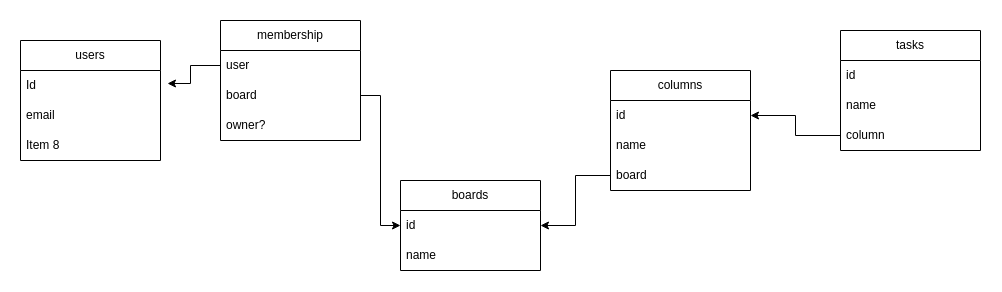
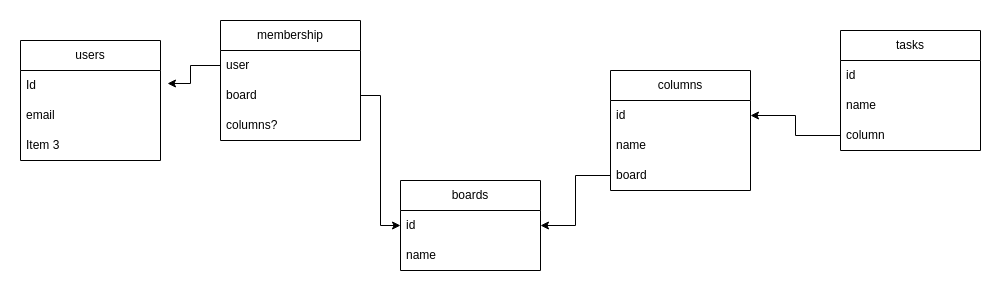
  <mxCell id="0" />
  <mxCell id="1" parent="0" />
  <mxCell id="2" value="boards" style="swimlane;fontStyle=0;childLayout=stackLayout;horizontal=1;startSize=30;horizontalStack=0;resizeParent=1;resizeParentMax=0;resizeLast=0;collapsible=1;marginBottom=0;whiteSpace=wrap;html=1;" parent="1" vertex="1"><mxGeometry x="400" y="180" width="140" height="90" as="geometry" /></mxCell>
  <mxCell id="3" value="id" style="text;strokeColor=none;fillColor=none;align=left;verticalAlign=middle;spacingLeft=4;spacingRight=4;overflow=hidden;points=[[0,0.5],[1,0.5]];portConstraint=eastwest;rotatable=0;whiteSpace=wrap;html=1;" parent="2" vertex="1"><mxGeometry y="30" width="140" height="30" as="geometry" /></mxCell>
  <mxCell id="4" value="name" style="text;strokeColor=none;fillColor=none;align=left;verticalAlign=middle;spacingLeft=4;spacingRight=4;overflow=hidden;points=[[0,0.5],[1,0.5]];portConstraint=eastwest;rotatable=0;whiteSpace=wrap;html=1;" parent="2" vertex="1"><mxGeometry y="60" width="140" height="30" as="geometry" /></mxCell>
  <mxCell id="5" value="users" style="swimlane;fontStyle=0;childLayout=stackLayout;horizontal=1;startSize=30;horizontalStack=0;resizeParent=1;resizeParentMax=0;resizeLast=0;collapsible=1;marginBottom=0;whiteSpace=wrap;html=1;" parent="1" vertex="1"><mxGeometry x="20" y="40" width="140" height="120" as="geometry" /></mxCell>
  <mxCell id="6" value="Id" style="text;strokeColor=none;fillColor=none;align=left;verticalAlign=middle;spacingLeft=4;spacingRight=4;overflow=hidden;points=[[0,0.5],[1,0.5]];portConstraint=eastwest;rotatable=0;whiteSpace=wrap;html=1;" parent="5" vertex="1"><mxGeometry y="30" width="140" height="30" as="geometry" /></mxCell>
  <mxCell id="7" value="email" style="text;strokeColor=none;fillColor=none;align=left;verticalAlign=middle;spacingLeft=4;spacingRight=4;overflow=hidden;points=[[0,0.5],[1,0.5]];portConstraint=eastwest;rotatable=0;whiteSpace=wrap;html=1;" parent="5" vertex="1"><mxGeometry y="60" width="140" height="30" as="geometry" /></mxCell>
- <mxCell id="8" value="Item 8" style="text;strokeColor=none;fillColor=none;align=left;verticalAlign=middle;spacingLeft=4;spacingRight=4;overflow=hidden;points=[[0,0.5],[1,0.5]];portConstraint=eastwest;rotatable=0;whiteSpace=wrap;html=1;" parent="5" vertex="1"><mxGeometry y="90" width="140" height="30" as="geometry" /></mxCell>
+ <mxCell id="8" value="Item 3" style="text;strokeColor=none;fillColor=none;align=left;verticalAlign=middle;spacingLeft=4;spacingRight=4;overflow=hidden;points=[[0,0.5],[1,0.5]];portConstraint=eastwest;rotatable=0;whiteSpace=wrap;html=1;" parent="5" vertex="1"><mxGeometry y="90" width="140" height="30" as="geometry" /></mxCell>
  <mxCell id="9" value="columns" style="swimlane;fontStyle=0;childLayout=stackLayout;horizontal=1;startSize=30;horizontalStack=0;resizeParent=1;resizeParentMax=0;resizeLast=0;collapsible=1;marginBottom=0;whiteSpace=wrap;html=1;" parent="1" vertex="1"><mxGeometry x="610" y="70" width="140" height="120" as="geometry" /></mxCell>
  <mxCell id="10" value="id" style="text;strokeColor=none;fillColor=none;align=left;verticalAlign=middle;spacingLeft=4;spacingRight=4;overflow=hidden;points=[[0,0.5],[1,0.5]];portConstraint=eastwest;rotatable=0;whiteSpace=wrap;html=1;" parent="9" vertex="1"><mxGeometry y="30" width="140" height="30" as="geometry" /></mxCell>
  <mxCell id="11" value="name" style="text;strokeColor=none;fillColor=none;align=left;verticalAlign=middle;spacingLeft=4;spacingRight=4;overflow=hidden;points=[[0,0.5],[1,0.5]];portConstraint=eastwest;rotatable=0;whiteSpace=wrap;html=1;" parent="9" vertex="1"><mxGeometry y="60" width="140" height="30" as="geometry" /></mxCell>
  <mxCell id="12" value="board" style="text;strokeColor=none;fillColor=none;align=left;verticalAlign=middle;spacingLeft=4;spacingRight=4;overflow=hidden;points=[[0,0.5],[1,0.5]];portConstraint=eastwest;rotatable=0;whiteSpace=wrap;html=1;" parent="9" vertex="1"><mxGeometry y="90" width="140" height="30" as="geometry" /></mxCell>
  <mxCell id="13" value="tasks" style="swimlane;fontStyle=0;childLayout=stackLayout;horizontal=1;startSize=30;horizontalStack=0;resizeParent=1;resizeParentMax=0;resizeLast=0;collapsible=1;marginBottom=0;whiteSpace=wrap;html=1;" parent="1" vertex="1"><mxGeometry x="840" y="30" width="140" height="120" as="geometry" /></mxCell>
  <mxCell id="14" value="id" style="text;strokeColor=none;fillColor=none;align=left;verticalAlign=middle;spacingLeft=4;spacingRight=4;overflow=hidden;points=[[0,0.5],[1,0.5]];portConstraint=eastwest;rotatable=0;whiteSpace=wrap;html=1;" parent="13" vertex="1"><mxGeometry y="30" width="140" height="30" as="geometry" /></mxCell>
  <mxCell id="15" value="name" style="text;strokeColor=none;fillColor=none;align=left;verticalAlign=middle;spacingLeft=4;spacingRight=4;overflow=hidden;points=[[0,0.5],[1,0.5]];portConstraint=eastwest;rotatable=0;whiteSpace=wrap;html=1;" parent="13" vertex="1"><mxGeometry y="60" width="140" height="30" as="geometry" /></mxCell>
  <mxCell id="16" value="column" style="text;strokeColor=none;fillColor=none;align=left;verticalAlign=middle;spacingLeft=4;spacingRight=4;overflow=hidden;points=[[0,0.5],[1,0.5]];portConstraint=eastwest;rotatable=0;whiteSpace=wrap;html=1;" parent="13" vertex="1"><mxGeometry y="90" width="140" height="30" as="geometry" /></mxCell>
  <mxCell id="17" style="edgeStyle=orthogonalEdgeStyle;rounded=0;orthogonalLoop=1;jettySize=auto;html=1;exitX=0;exitY=0.5;exitDx=0;exitDy=0;entryX=1;entryY=0.5;entryDx=0;entryDy=0;" parent="1" source="12" target="3" edge="1"><mxGeometry relative="1" as="geometry" /></mxCell>
  <mxCell id="18" style="edgeStyle=orthogonalEdgeStyle;rounded=0;orthogonalLoop=1;jettySize=auto;html=1;exitX=0;exitY=0.5;exitDx=0;exitDy=0;entryX=1;entryY=0.5;entryDx=0;entryDy=0;" parent="1" source="16" target="10" edge="1"><mxGeometry relative="1" as="geometry" /></mxCell>
  <mxCell id="19" value="membership" style="swimlane;fontStyle=0;childLayout=stackLayout;horizontal=1;startSize=30;horizontalStack=0;resizeParent=1;resizeParentMax=0;resizeLast=0;collapsible=1;marginBottom=0;whiteSpace=wrap;html=1;" parent="1" vertex="1"><mxGeometry x="220" y="20" width="140" height="120" as="geometry" /></mxCell>
  <mxCell id="20" value="user" style="text;strokeColor=none;fillColor=none;align=left;verticalAlign=middle;spacingLeft=4;spacingRight=4;overflow=hidden;points=[[0,0.5],[1,0.5]];portConstraint=eastwest;rotatable=0;whiteSpace=wrap;html=1;" parent="19" vertex="1"><mxGeometry y="30" width="140" height="30" as="geometry" /></mxCell>
  <mxCell id="21" value="board" style="text;strokeColor=none;fillColor=none;align=left;verticalAlign=middle;spacingLeft=4;spacingRight=4;overflow=hidden;points=[[0,0.5],[1,0.5]];portConstraint=eastwest;rotatable=0;whiteSpace=wrap;html=1;" parent="19" vertex="1"><mxGeometry y="60" width="140" height="30" as="geometry" /></mxCell>
- <mxCell id="22" value="owner?" style="text;strokeColor=none;fillColor=none;align=left;verticalAlign=middle;spacingLeft=4;spacingRight=4;overflow=hidden;points=[[0,0.5],[1,0.5]];portConstraint=eastwest;rotatable=0;whiteSpace=wrap;html=1;" parent="19" vertex="1"><mxGeometry y="90" width="140" height="30" as="geometry" /></mxCell>
+ <mxCell id="22" value="columns?" style="text;strokeColor=none;fillColor=none;align=left;verticalAlign=middle;spacingLeft=4;spacingRight=4;overflow=hidden;points=[[0,0.5],[1,0.5]];portConstraint=eastwest;rotatable=0;whiteSpace=wrap;html=1;" parent="19" vertex="1"><mxGeometry y="90" width="140" height="30" as="geometry" /></mxCell>
  <mxCell id="23" style="edgeStyle=orthogonalEdgeStyle;rounded=0;orthogonalLoop=1;jettySize=auto;html=1;exitX=1;exitY=0.5;exitDx=0;exitDy=0;entryX=0;entryY=0.5;entryDx=0;entryDy=0;" parent="1" source="21" target="3" edge="1"><mxGeometry relative="1" as="geometry" /></mxCell>
  <mxCell id="24" style="edgeStyle=orthogonalEdgeStyle;rounded=0;orthogonalLoop=1;jettySize=auto;html=1;exitX=0;exitY=0.5;exitDx=0;exitDy=0;entryX=1.05;entryY=0.433;entryDx=0;entryDy=0;entryPerimeter=0;" parent="1" source="20" target="6" edge="1"><mxGeometry relative="1" as="geometry" /></mxCell>
